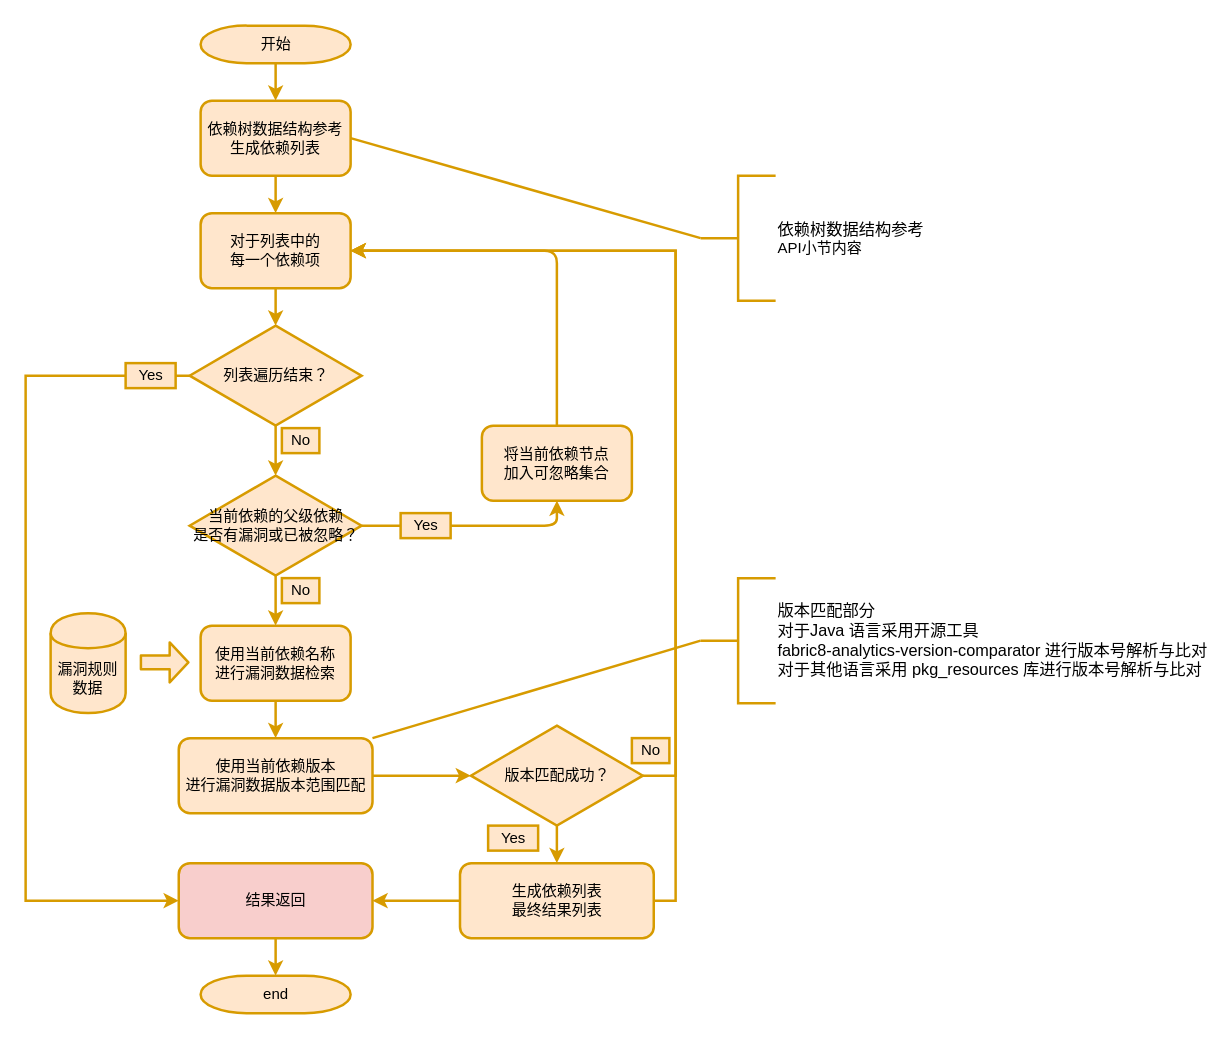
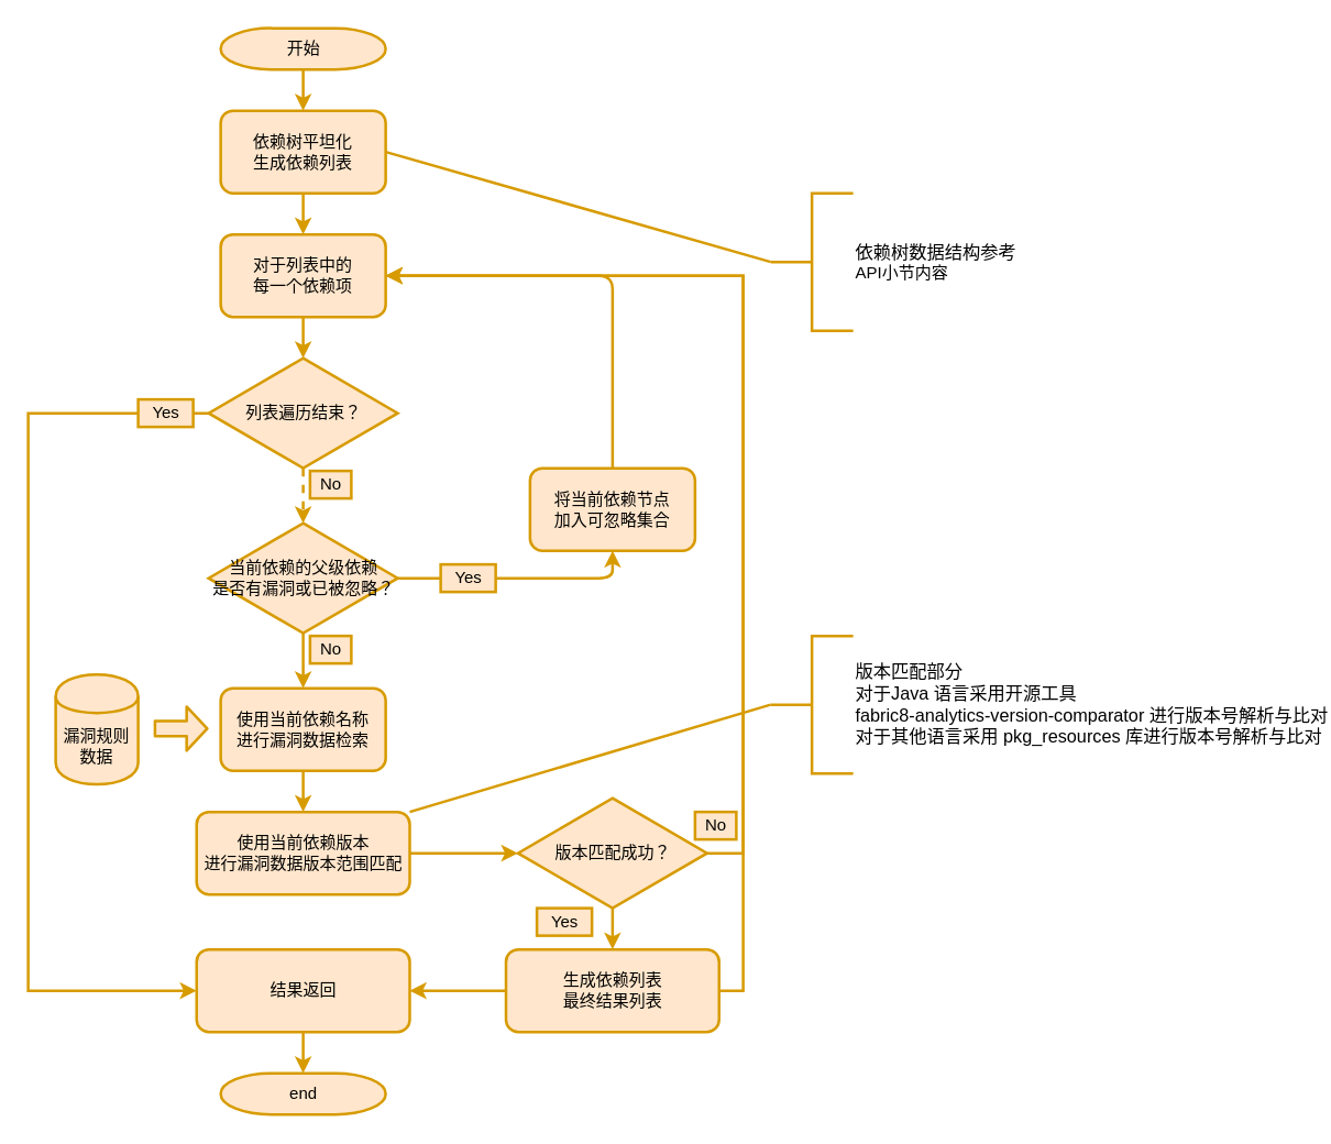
  <mxCell id="0" />
  <mxCell id="1" parent="0" />
  <mxCell id="2" value="开始" style="shape=mxgraph.flowchart.terminator;strokeWidth=2;gradientDirection=north;fontStyle=0;html=1;fillColor=#ffe6cc;strokeColor=#d79b00;" parent="1" vertex="1"><mxGeometry x="160" y="20" width="120" height="30" as="geometry" /></mxCell>
  <mxCell id="3" value="当前依赖的父级依赖&lt;br&gt;是否有漏洞或已被忽略？" style="shape=mxgraph.flowchart.decision;strokeWidth=2;gradientDirection=north;fontStyle=0;html=1;fillColor=#ffe6cc;strokeColor=#d79b00;" parent="1" vertex="1"><mxGeometry x="151.23" y="380" width="137.54" height="80" as="geometry" /></mxCell>
  <mxCell id="4" style="fontStyle=1;strokeColor=#d79b00;strokeWidth=2;html=1;fillColor=#ffe6cc;entryX=0.5;entryY=0;entryDx=0;entryDy=0;" parent="1" source="2" target="21" edge="1"><mxGeometry relative="1" as="geometry"><mxPoint x="220" y="40" as="targetPoint" /></mxGeometry></mxCell>
  <mxCell id="5" style="fontStyle=1;strokeColor=#d79b00;strokeWidth=2;html=1;fillColor=#ffe6cc;entryX=0.5;entryY=0;entryDx=0;entryDy=0;exitX=0.5;exitY=1;exitDx=0;exitDy=0;" parent="1" source="21" target="14" edge="1"><mxGeometry relative="1" as="geometry"><mxPoint x="220" y="120" as="sourcePoint" /><mxPoint x="220" y="160" as="targetPoint" /></mxGeometry></mxCell>
- <mxCell id="6" style="entryX=0.5;entryY=0;entryPerimeter=0;fontStyle=1;strokeColor=#d79b00;strokeWidth=2;html=1;fillColor=#ffe6cc;exitX=0.5;exitY=1;exitDx=0;exitDy=0;exitPerimeter=0;" parent="1" source="30" target="3" edge="1"><mxGeometry relative="1" as="geometry"><mxPoint x="220" y="340" as="sourcePoint" /></mxGeometry></mxCell>
+ <mxCell id="6" style="entryX=0.5;entryY=0;entryPerimeter=0;fontStyle=1;strokeColor=#d79b00;strokeWidth=2;html=1;fillColor=#ffe6cc;exitX=0.5;exitY=1;exitDx=0;exitDy=0;exitPerimeter=0;dashed=1;" parent="1" source="30" target="3" edge="1"><mxGeometry relative="1" as="geometry"><mxPoint x="220" y="340" as="sourcePoint" /></mxGeometry></mxCell>
  <mxCell id="7" value="" style="edgeStyle=elbowEdgeStyle;elbow=horizontal;entryX=0.5;entryY=1;exitX=1;exitY=0.5;exitPerimeter=0;fontStyle=1;strokeColor=#d79b00;strokeWidth=2;html=1;fillColor=#ffe6cc;entryDx=0;entryDy=0;" parent="1" source="3" target="22" edge="1"><mxGeometry x="381" y="138.5" width="100" height="100" as="geometry"><mxPoint x="650" y="467" as="sourcePoint" /><mxPoint x="445" y="410" as="targetPoint" /><Array as="points"><mxPoint x="445" y="420" /></Array></mxGeometry></mxCell>
  <mxCell id="8" value="" style="edgeStyle=elbowEdgeStyle;elbow=horizontal;fontColor=#001933;fontStyle=1;strokeColor=#d79b00;strokeWidth=2;html=1;fillColor=#ffe6cc;entryX=0.5;entryY=0;entryDx=0;entryDy=0;" parent="1" source="3" target="16" edge="1"><mxGeometry y="110" width="100" height="100" as="geometry"><mxPoint y="120" as="sourcePoint" x="-100" /><mxPoint x="220" y="530" as="targetPoint" /></mxGeometry></mxCell>
  <mxCell id="9" value="end" style="shape=mxgraph.flowchart.terminator;strokeWidth=2;gradientDirection=north;fontStyle=0;html=1;fillColor=#ffe6cc;strokeColor=#d79b00;" parent="1" vertex="1"><mxGeometry x="160" y="780" width="120" height="30" as="geometry" /></mxCell>
  <mxCell id="10" value="" style="edgeStyle=elbowEdgeStyle;elbow=horizontal;exitX=0.5;exitY=0;entryX=1;entryY=0.5;fontStyle=1;strokeColor=#d79b00;strokeWidth=2;html=1;fillColor=#ffe6cc;exitDx=0;exitDy=0;entryDx=0;entryDy=0;" parent="1" source="22" target="14" edge="1"><mxGeometry width="100" height="100" as="geometry"><mxPoint x="445" y="220" as="sourcePoint" /><mxPoint x="284.395" y="200" as="targetPoint" /><Array as="points"><mxPoint x="445" y="210" /></Array></mxGeometry></mxCell>
  <mxCell id="11" value="Yes" style="text;html=1;resizable=0;autosize=1;align=center;verticalAlign=middle;points=[];fillColor=#ffe6cc;strokeColor=#d79b00;rounded=0;strokeWidth=2;" vertex="1" parent="1"><mxGeometry x="320" y="410" width="40" height="20" as="geometry" /></mxCell>
  <mxCell id="12" value="No" style="text;html=1;resizable=0;autosize=1;align=center;verticalAlign=middle;points=[];fillColor=#ffe6cc;strokeColor=#d79b00;rounded=0;strokeWidth=2;" vertex="1" parent="1"><mxGeometry x="225" y="462" width="30" height="20" as="geometry" /></mxCell>
  <mxCell id="13" style="edgeStyle=orthogonalEdgeStyle;rounded=0;orthogonalLoop=1;jettySize=auto;html=1;exitX=0.5;exitY=1;exitDx=0;exitDy=0;entryX=0.5;entryY=0;entryDx=0;entryDy=0;entryPerimeter=0;strokeWidth=2;fillColor=#ffe6cc;strokeColor=#d79b00;" edge="1" parent="1" source="14" target="30"><mxGeometry relative="1" as="geometry" /></mxCell>
  <mxCell id="14" value="对于列表中的&lt;br&gt;每一个依赖项" style="rounded=1;whiteSpace=wrap;html=1;fillColor=#ffe6cc;strokeColor=#d79b00;strokeWidth=2;" vertex="1" parent="1"><mxGeometry x="160" y="170" width="120" height="60" as="geometry" /></mxCell>
  <mxCell id="15" style="edgeStyle=orthogonalEdgeStyle;rounded=0;orthogonalLoop=1;jettySize=auto;html=1;exitX=0.5;exitY=1;exitDx=0;exitDy=0;entryX=0.5;entryY=0;entryDx=0;entryDy=0;strokeWidth=2;fillColor=#ffe6cc;strokeColor=#d79b00;" edge="1" parent="1" source="16" target="19"><mxGeometry relative="1" as="geometry" /></mxCell>
  <mxCell id="16" value="&lt;span&gt;使用当前依赖名称&lt;/span&gt;&lt;br&gt;&lt;span&gt;进行漏洞数据检索&lt;/span&gt;" style="rounded=1;whiteSpace=wrap;html=1;fillColor=#ffe6cc;strokeColor=#d79b00;strokeWidth=2;" vertex="1" parent="1"><mxGeometry x="160" y="500" width="120" height="60" as="geometry" /></mxCell>
  <mxCell id="17" style="edgeStyle=orthogonalEdgeStyle;rounded=0;orthogonalLoop=1;jettySize=auto;html=1;exitX=1;exitY=0.5;exitDx=0;exitDy=0;entryX=0;entryY=0.5;entryDx=0;entryDy=0;entryPerimeter=0;strokeWidth=2;fillColor=#ffe6cc;strokeColor=#d79b00;" edge="1" parent="1" source="19" target="27"><mxGeometry relative="1" as="geometry" /></mxCell>
  <mxCell id="18" style="orthogonalLoop=1;jettySize=auto;html=1;exitX=1;exitY=0;exitDx=0;exitDy=0;entryX=0;entryY=0.5;entryDx=0;entryDy=0;entryPerimeter=0;strokeWidth=2;rounded=1;endArrow=none;endFill=0;fillColor=#ffe6cc;strokeColor=#d79b00;" edge="1" parent="1" source="19" target="39"><mxGeometry relative="1" as="geometry" /></mxCell>
  <mxCell id="19" value="&lt;span&gt;使用当前依赖版本&lt;/span&gt;&lt;br&gt;&lt;span&gt;进行漏洞数据版本范围匹配&lt;/span&gt;" style="rounded=1;whiteSpace=wrap;html=1;fillColor=#ffe6cc;strokeColor=#d79b00;strokeWidth=2;" vertex="1" parent="1"><mxGeometry x="142.5" y="590" width="155" height="60" as="geometry" /></mxCell>
  <mxCell id="20" style="edgeStyle=none;rounded=1;orthogonalLoop=1;jettySize=auto;html=1;exitX=1;exitY=0.5;exitDx=0;exitDy=0;entryX=0;entryY=0.5;entryDx=0;entryDy=0;entryPerimeter=0;endArrow=none;endFill=0;strokeWidth=2;fillColor=#ffe6cc;strokeColor=#d79b00;" edge="1" parent="1" source="21" target="40"><mxGeometry relative="1" as="geometry" /></mxCell>
- <mxCell id="21" value="&lt;span&gt;依赖树数据结构参考&lt;/span&gt;&lt;br&gt;&lt;span&gt;生成依赖列表&lt;/span&gt;" style="rounded=1;whiteSpace=wrap;html=1;fillColor=#ffe6cc;strokeColor=#d79b00;strokeWidth=2;" vertex="1" parent="1"><mxGeometry x="160" y="80" width="120" height="60" as="geometry" /></mxCell>
+ <mxCell id="21" value="&lt;span&gt;依赖树平坦化&lt;/span&gt;&lt;br&gt;&lt;span&gt;生成依赖列表&lt;/span&gt;" style="rounded=1;whiteSpace=wrap;html=1;fillColor=#ffe6cc;strokeColor=#d79b00;strokeWidth=2;" vertex="1" parent="1"><mxGeometry x="160" y="80" width="120" height="60" as="geometry" /></mxCell>
  <mxCell id="22" value="&lt;span&gt;将当前依赖节点&lt;/span&gt;&lt;br&gt;&lt;span&gt;加入可忽略集合&lt;/span&gt;" style="rounded=1;whiteSpace=wrap;html=1;fillColor=#ffe6cc;strokeColor=#d79b00;strokeWidth=2;" vertex="1" parent="1"><mxGeometry x="385" y="340" width="120" height="60" as="geometry" /></mxCell>
  <mxCell id="23" value="漏洞规则数据" style="shape=cylinder;whiteSpace=wrap;html=1;boundedLbl=1;backgroundOutline=1;fillColor=#ffe6cc;strokeColor=#d79b00;strokeWidth=2;" vertex="1" parent="1"><mxGeometry x="40" y="490" width="60" height="80" as="geometry" /></mxCell>
  <mxCell id="24" value="" style="shape=flexArrow;endArrow=classic;html=1;strokeWidth=2;width=10;endSize=4.33;endWidth=19;fillColor=#ffe6cc;strokeColor=#d79b00;" edge="1" parent="1"><mxGeometry width="50" height="50" relative="1" as="geometry"><mxPoint x="111.23" y="529.41" as="sourcePoint" /><mxPoint x="151.23" y="529.41" as="targetPoint" /></mxGeometry></mxCell>
  <mxCell id="25" style="edgeStyle=orthogonalEdgeStyle;rounded=0;orthogonalLoop=1;jettySize=auto;html=1;exitX=1;exitY=0.5;exitDx=0;exitDy=0;exitPerimeter=0;entryX=1;entryY=0.5;entryDx=0;entryDy=0;strokeWidth=2;fillColor=#ffe6cc;strokeColor=#d79b00;" edge="1" parent="1" source="27" target="14"><mxGeometry relative="1" as="geometry"><Array as="points"><mxPoint x="540" y="620" /><mxPoint x="540" y="200" /></Array></mxGeometry></mxCell>
  <mxCell id="26" style="edgeStyle=orthogonalEdgeStyle;rounded=0;orthogonalLoop=1;jettySize=auto;html=1;exitX=0.5;exitY=1;exitDx=0;exitDy=0;exitPerimeter=0;entryX=0.5;entryY=0;entryDx=0;entryDy=0;strokeWidth=2;fillColor=#ffe6cc;strokeColor=#d79b00;" edge="1" parent="1" source="27" target="34"><mxGeometry relative="1" as="geometry" /></mxCell>
  <mxCell id="27" value="版本匹配成功？" style="shape=mxgraph.flowchart.decision;strokeWidth=2;gradientDirection=north;fontStyle=0;html=1;fillColor=#ffe6cc;strokeColor=#d79b00;" vertex="1" parent="1"><mxGeometry x="376.23" y="580" width="137.54" height="80" as="geometry" /></mxCell>
  <mxCell id="28" value="No" style="text;html=1;resizable=0;autosize=1;align=center;verticalAlign=middle;points=[];fillColor=#ffe6cc;strokeColor=#d79b00;rounded=0;strokeWidth=2;" vertex="1" parent="1"><mxGeometry x="505" y="590" width="30" height="20" as="geometry" /></mxCell>
  <mxCell id="29" style="edgeStyle=orthogonalEdgeStyle;rounded=0;orthogonalLoop=1;jettySize=auto;html=1;exitX=0;exitY=0.5;exitDx=0;exitDy=0;exitPerimeter=0;entryX=0;entryY=0.5;entryDx=0;entryDy=0;strokeWidth=2;fillColor=#ffe6cc;strokeColor=#d79b00;" edge="1" parent="1" source="30" target="36"><mxGeometry relative="1" as="geometry"><Array as="points"><mxPoint x="20" y="300" /><mxPoint x="20" y="720" /></Array></mxGeometry></mxCell>
  <mxCell id="30" value="列表遍历结束？" style="shape=mxgraph.flowchart.decision;strokeWidth=2;gradientDirection=north;fontStyle=0;html=1;fillColor=#ffe6cc;strokeColor=#d79b00;" vertex="1" parent="1"><mxGeometry x="151.23" y="260" width="137.54" height="80" as="geometry" /></mxCell>
  <mxCell id="31" value="No" style="text;html=1;resizable=0;autosize=1;align=center;verticalAlign=middle;points=[];fillColor=#ffe6cc;strokeColor=#d79b00;rounded=0;strokeWidth=2;" vertex="1" parent="1"><mxGeometry x="225" y="342" width="30" height="20" as="geometry" /></mxCell>
  <mxCell id="32" style="edgeStyle=orthogonalEdgeStyle;rounded=0;orthogonalLoop=1;jettySize=auto;html=1;exitX=1;exitY=0.5;exitDx=0;exitDy=0;entryX=1;entryY=0.5;entryDx=0;entryDy=0;strokeWidth=2;fillColor=#ffe6cc;strokeColor=#d79b00;" edge="1" parent="1" source="34" target="14"><mxGeometry relative="1" as="geometry"><Array as="points"><mxPoint x="540" y="720" /><mxPoint x="540" y="200" /></Array></mxGeometry></mxCell>
  <mxCell id="33" value="" style="edgeStyle=orthogonalEdgeStyle;rounded=0;orthogonalLoop=1;jettySize=auto;html=1;strokeWidth=2;fillColor=#ffe6cc;strokeColor=#d79b00;" edge="1" parent="1" source="34" target="36"><mxGeometry relative="1" as="geometry" /></mxCell>
  <mxCell id="34" value="生成依赖列表&lt;br&gt;最终结果列表" style="rounded=1;whiteSpace=wrap;html=1;fillColor=#ffe6cc;strokeColor=#d79b00;strokeWidth=2;" vertex="1" parent="1"><mxGeometry x="367.5" y="690" width="155" height="60" as="geometry" /></mxCell>
  <mxCell id="35" style="edgeStyle=orthogonalEdgeStyle;rounded=0;orthogonalLoop=1;jettySize=auto;html=1;exitX=0.5;exitY=1;exitDx=0;exitDy=0;entryX=0.5;entryY=0;entryDx=0;entryDy=0;entryPerimeter=0;strokeWidth=2;fillColor=#ffe6cc;strokeColor=#d79b00;" edge="1" parent="1" source="36" target="9"><mxGeometry relative="1" as="geometry" /></mxCell>
- <mxCell id="36" value="结果返回" style="rounded=1;whiteSpace=wrap;html=1;fillColor=#f8cecc;strokeColor=#d79b00;strokeWidth=2;" vertex="1" parent="1"><mxGeometry x="142.5" y="690" width="155" height="60" as="geometry" /></mxCell>
+ <mxCell id="36" value="结果返回" style="rounded=1;whiteSpace=wrap;html=1;fillColor=#ffe6cc;strokeColor=#d79b00;strokeWidth=2;" vertex="1" parent="1"><mxGeometry x="142.5" y="690" width="155" height="60" as="geometry" /></mxCell>
  <mxCell id="37" value="Yes" style="text;html=1;resizable=0;autosize=1;align=center;verticalAlign=middle;points=[];fillColor=#ffe6cc;strokeColor=#d79b00;rounded=0;strokeWidth=2;" vertex="1" parent="1"><mxGeometry x="100" y="290" width="40" height="20" as="geometry" /></mxCell>
  <mxCell id="38" value="Yes" style="text;html=1;resizable=0;autosize=1;align=center;verticalAlign=middle;points=[];fillColor=#ffe6cc;strokeColor=#d79b00;rounded=0;strokeWidth=2;" vertex="1" parent="1"><mxGeometry x="390" y="660" width="40" height="20" as="geometry" /></mxCell>
  <mxCell id="39" value="&lt;font style=&quot;font-size: 13px&quot;&gt;版本匹配部分&lt;br&gt;对于Java 语言采用开源工具&lt;br&gt;fabric8-analytics-version-comparator 进行版本号解析与比对&lt;br&gt;对于其他语言采用&amp;nbsp;pkg_resources 库进行版本号解析与比对&lt;/font&gt;" style="strokeWidth=2;html=1;shape=mxgraph.flowchart.annotation_2;align=left;labelPosition=right;pointerEvents=1;fillColor=#ffe6cc;strokeColor=#d79b00;" vertex="1" parent="1"><mxGeometry x="560" y="462" width="60" height="100" as="geometry" /></mxCell>
  <mxCell id="40" value="&lt;span style=&quot;font-size: 13px&quot;&gt;依赖树数据结构参考&lt;br&gt;&lt;/span&gt;API小节内容" style="strokeWidth=2;html=1;shape=mxgraph.flowchart.annotation_2;align=left;labelPosition=right;pointerEvents=1;fillColor=#ffe6cc;strokeColor=#d79b00;" vertex="1" parent="1"><mxGeometry x="560" y="140" width="60" height="100" as="geometry" /></mxCell>
